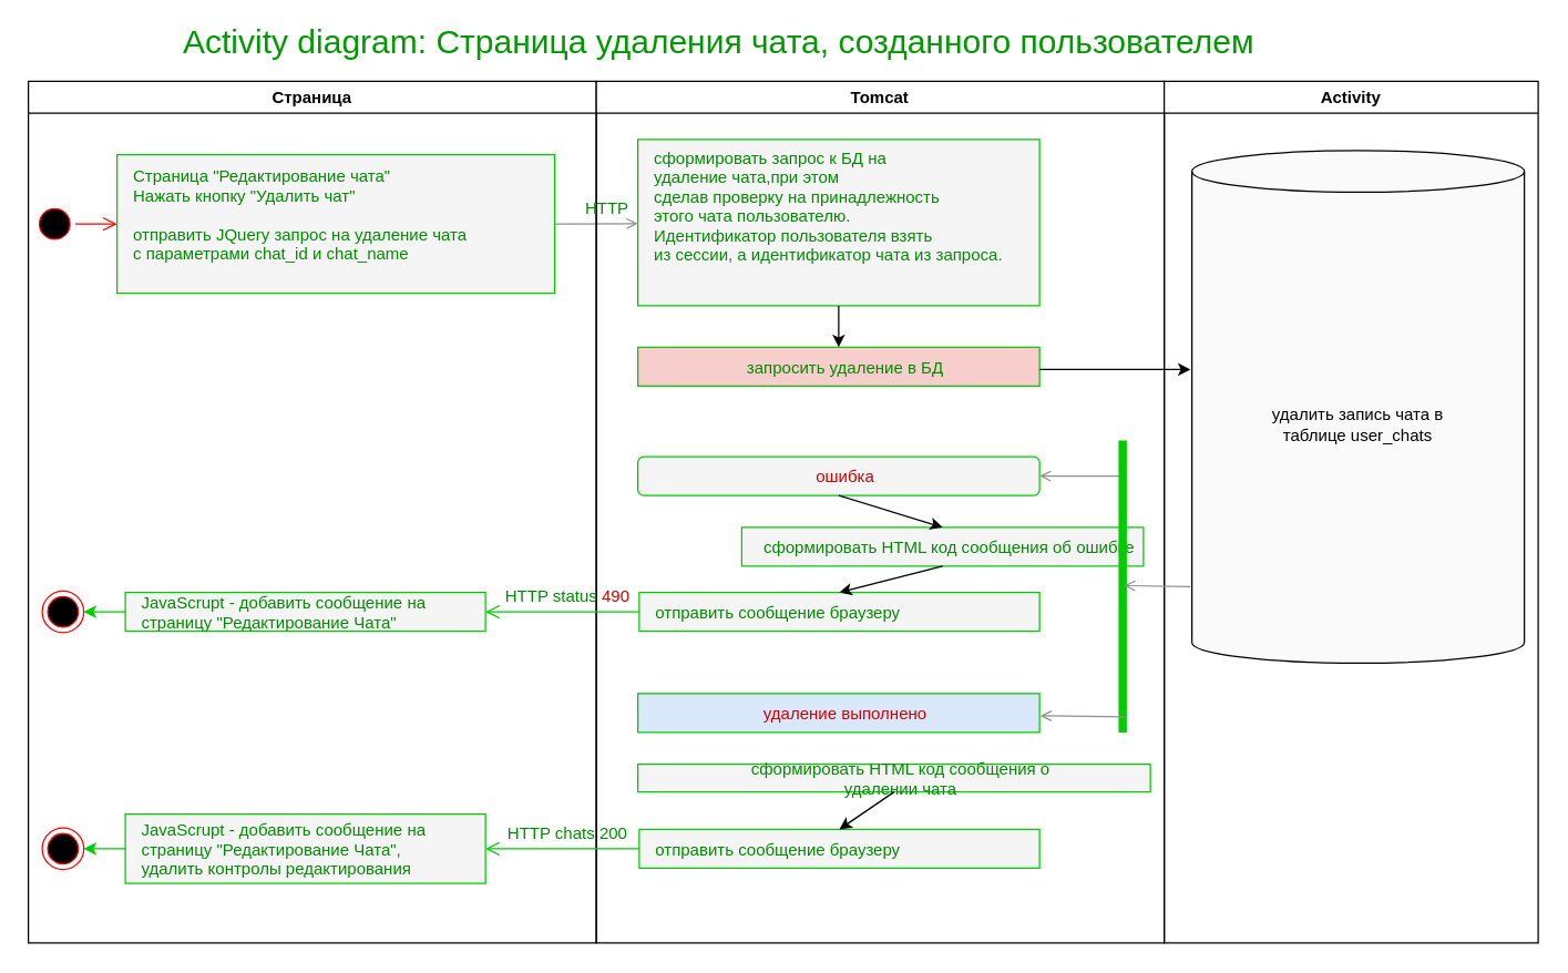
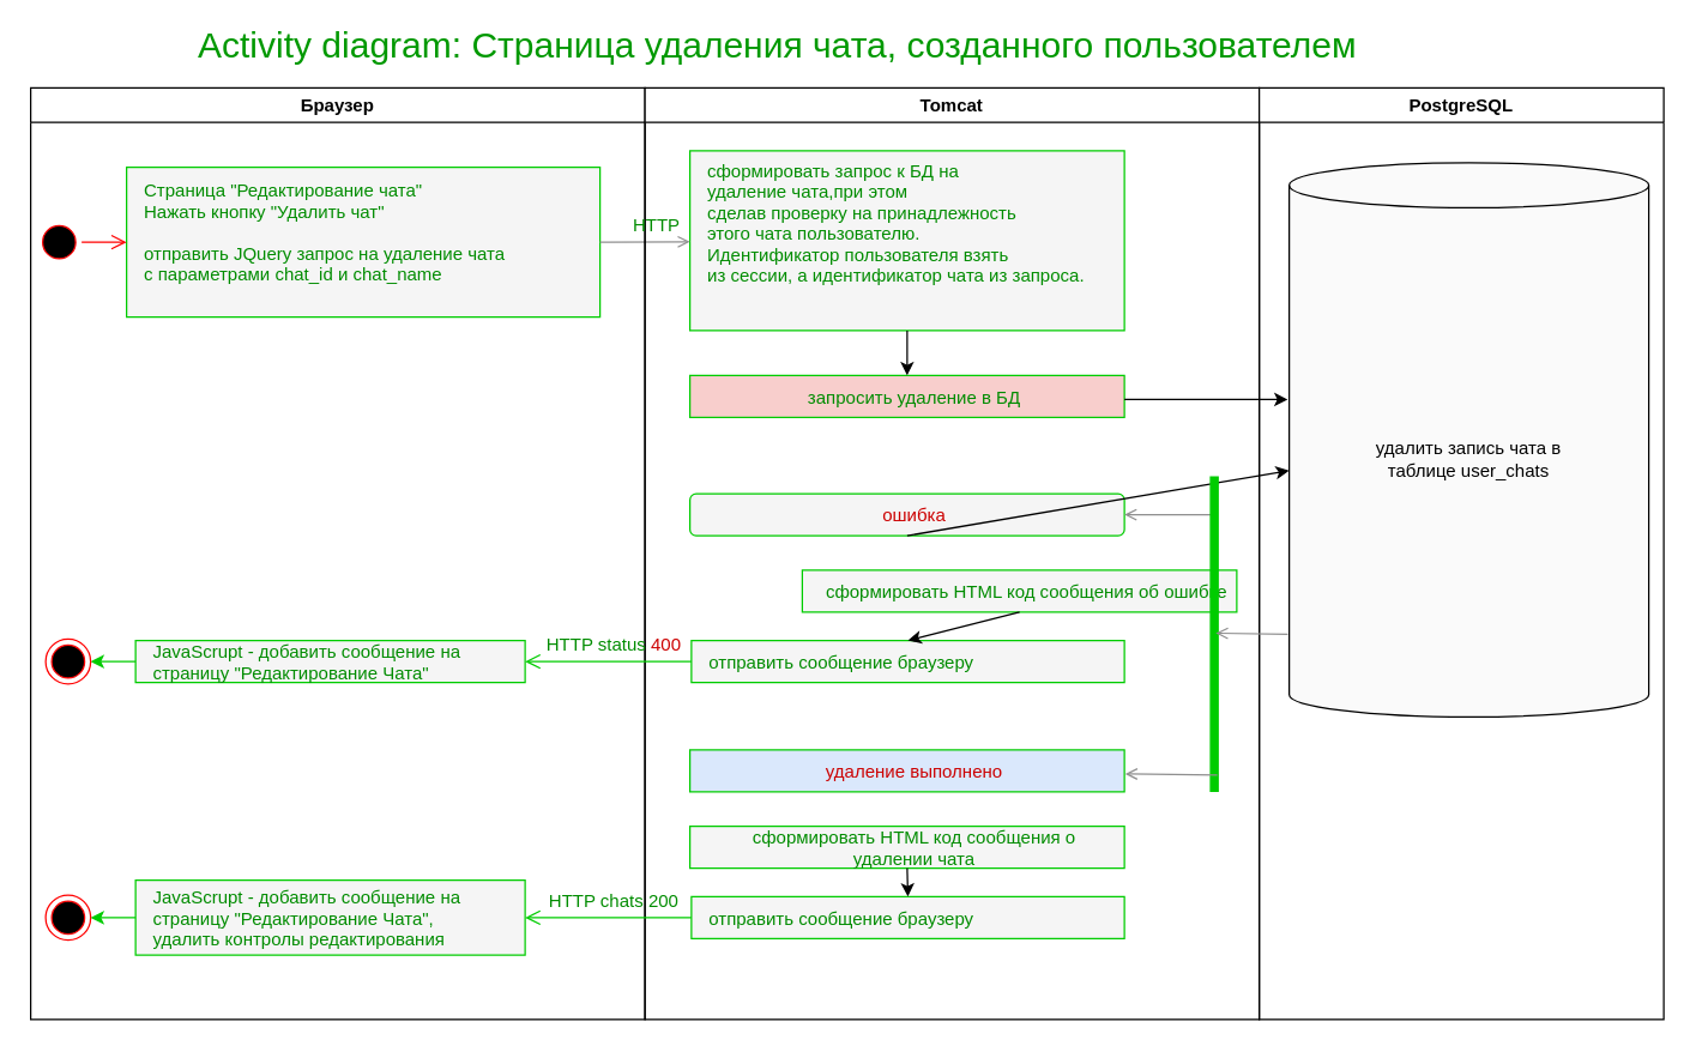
  <mxCell id="0" />
  <mxCell id="1" parent="0" />
  <mxCell id="2" value="сформировать запрос к БД на &#10;удаление чата,при этом &#10;сделав проверку на принадлежность &#10;этого чата пользователю. &#10;Идентификатор пользователя взять &#10;из сессии, а идентификатор чата из запроса. " style="align=left;spacingLeft=10;fillColor=#f5f5f5;strokeColor=#00CC00;fontColor=#008C00;container=0;verticalAlign=top;" vertex="1" parent="1"><mxGeometry x="460" y="100" width="290" height="120" as="geometry" /></mxCell>
  <mxCell id="3" value="Страница &quot;Редактирование чата&quot;&#10;Нажать кнопку &quot;Удалить чат&quot; &#10;&#10;отправить JQuery запрос на удаление чата&#10;с параметрами chat_id и chat_name&#10;" style="align=left;spacingLeft=10;fillColor=#f5f5f5;strokeColor=#00CC00;fontColor=#008C00;container=0;" vertex="1" parent="1"><mxGeometry x="84" y="111" width="316" height="100" as="geometry" /></mxCell>
  <mxCell id="4" value="" style="edgeStyle=elbowEdgeStyle;elbow=horizontal;verticalAlign=bottom;endArrow=open;endSize=8;strokeColor=#FF0000;endFill=1;rounded=0" edge="1" parent="1" source="8" target="3"><mxGeometry x="294" y="162" as="geometry"><mxPoint x="279" y="162" as="targetPoint" /></mxGeometry></mxCell>
  <mxCell id="5" value="" style="endArrow=open;endFill=1;rounded=0;exitX=1;exitY=0.5;exitDx=0;exitDy=0;fontColor=#00CC00;strokeWidth=1;strokeColor=#8F8F8F;" edge="1" parent="1" source="3" target="2"><mxGeometry x="520" y="374" as="geometry"><mxPoint x="490" y="190" as="targetPoint" /></mxGeometry></mxCell>
  <mxCell id="6" value="Activity diagram: Страница удаления чата, созданного пользователем" style="text;html=1;strokeColor=none;fillColor=none;align=left;verticalAlign=middle;whiteSpace=wrap;rounded=0;fontSize=24;fontColor=#009900;" vertex="1" parent="1"><mxGeometry x="130" y="20" width="890" height="20" as="geometry" /></mxCell>
- <mxCell id="7" value="Страница" style="swimlane;whiteSpace=wrap" vertex="1" parent="1"><mxGeometry x="20" y="58" width="410" height="622" as="geometry" /></mxCell>
+ <mxCell id="7" value="Браузер" style="swimlane;whiteSpace=wrap" vertex="1" parent="1"><mxGeometry x="20" y="58" width="410" height="622" as="geometry" /></mxCell>
  <mxCell id="8" value="" style="ellipse;shape=startState;fillColor=#000000;strokeColor=#ff0000;container=0;" vertex="1" parent="7"><mxGeometry x="4" y="88" width="30" height="30" as="geometry" /></mxCell>
  <mxCell id="9" value="Tomcat" style="swimlane;whiteSpace=wrap" vertex="1" parent="1"><mxGeometry x="430" y="58" width="410" height="622" as="geometry" /></mxCell>
  <mxCell id="10" value="запросить удаление в БД" style="align=center;spacingLeft=10;fillColor=#f8cecc;strokeColor=#00CC00;fontColor=#008C00;container=0;" vertex="1" parent="9"><mxGeometry x="30" y="192" width="290" height="28" as="geometry" /></mxCell>
  <mxCell id="11" value="HTTP" style="text;html=1;fillColor=none;align=center;verticalAlign=middle;whiteSpace=wrap;rounded=0;fontColor=#008C00;container=0;" vertex="1" parent="9"><mxGeometry x="-17" y="82" width="50" height="20" as="geometry" /></mxCell>
  <mxCell id="12" value="ошибка" style="align=center;spacingLeft=10;fillColor=#f5f5f5;strokeColor=#00CC00;container=0;fontColor=#CC0000;rounded=1;" vertex="1" parent="9"><mxGeometry x="30" y="271" width="290" height="28" as="geometry" /></mxCell>
  <mxCell id="13" value="сформировать HTML код сообщения об ошибке" style="align=center;spacingLeft=10;fillColor=#f5f5f5;strokeColor=#00CC00;fontColor=#008C00;container=0;" vertex="1" parent="9"><mxGeometry x="105" y="322" width="290" height="28" as="geometry" /></mxCell>
- <mxCell id="14" value="HTTP status &lt;font color=&quot;#cc0000&quot;&gt;490&lt;/font&gt;" style="text;html=1;fillColor=none;align=center;verticalAlign=middle;whiteSpace=wrap;rounded=0;fontColor=#008C00;container=0;" vertex="1" parent="9"><mxGeometry x="-81" y="362" width="121" height="20" as="geometry" /></mxCell>
+ <mxCell id="14" value="HTTP status &lt;font color=&quot;#cc0000&quot;&gt;400&lt;/font&gt;" style="text;html=1;fillColor=none;align=center;verticalAlign=middle;whiteSpace=wrap;rounded=0;fontColor=#008C00;container=0;" vertex="1" parent="9"><mxGeometry x="-81" y="362" width="121" height="20" as="geometry" /></mxCell>
  <mxCell id="15" value="отправить сообщение браузеру" style="align=left;spacingLeft=10;fillColor=#f5f5f5;strokeColor=#00CC00;fontColor=#008C00;container=0;" vertex="1" parent="9"><mxGeometry x="31" y="369" width="289" height="28" as="geometry" /></mxCell>
  <mxCell id="16" value="" style="edgeStyle=elbowEdgeStyle;elbow=horizontal;verticalAlign=bottom;endArrow=open;endSize=8;endFill=1;rounded=0;exitX=0;exitY=0.5;exitDx=0;exitDy=0;strokeColor=#00CC00;entryX=1;entryY=0.5;entryDx=0;entryDy=0;" edge="1" parent="9" source="15" target="17"><mxGeometry x="-330" y="-75" as="geometry"><mxPoint x="-10" y="383" as="targetPoint" /><mxPoint x="-388" y="278" as="sourcePoint" /></mxGeometry></mxCell>
  <mxCell id="17" value="JavaScrupt - добавить сообщение на &#10;страницу &quot;Редактирование Чата&quot;" style="align=left;spacingLeft=10;fillColor=#f5f5f5;strokeColor=#00CC00;fontColor=#008C00;container=0;" vertex="1" parent="9"><mxGeometry x="-340" y="369" width="260" height="28" as="geometry" /></mxCell>
  <mxCell id="18" value="" style="endArrow=classic;html=1;strokeColor=#00CC00;strokeWidth=1;fontSize=24;fontColor=#009900;entryX=1;entryY=0.5;entryDx=0;entryDy=0;exitX=0;exitY=0.5;exitDx=0;exitDy=0;" edge="1" parent="9" source="17" target="19"><mxGeometry width="50" height="50" relative="1" as="geometry"><mxPoint x="160" y="469" as="sourcePoint" /><mxPoint x="210" y="419" as="targetPoint" /></mxGeometry></mxCell>
  <mxCell id="19" value="" style="ellipse;shape=endState;fillColor=#000000;strokeColor=#ff0000;container=0;" vertex="1" parent="9"><mxGeometry x="-400" y="368" width="30" height="30" as="geometry" /></mxCell>
- <mxCell id="20" value="" style="endArrow=classic;html=1;fontColor=#CC0000;entryX=0.5;entryY=0;entryDx=0;entryDy=0;exitX=0.5;exitY=1;exitDx=0;exitDy=0;" edge="1" parent="9" source="12" target="13"><mxGeometry width="50" height="50" relative="1" as="geometry"><mxPoint x="110" y="322" as="sourcePoint" /><mxPoint x="160" y="272" as="targetPoint" /></mxGeometry></mxCell>
+ <mxCell id="20" value="" style="endArrow=classic;html=1;fontColor=#CC0000;exitX=0.5;exitY=1;exitDx=0;exitDy=0;" edge="1" parent="9" source="12" target="23"><mxGeometry width="50" height="50" relative="1" as="geometry"><mxPoint x="110" y="322" as="sourcePoint" /><mxPoint x="160" y="272" as="targetPoint" /></mxGeometry></mxCell>
  <mxCell id="21" value="" style="endArrow=classic;html=1;fontColor=#CC0000;exitX=0.5;exitY=1;exitDx=0;exitDy=0;entryX=0.5;entryY=0;entryDx=0;entryDy=0;" edge="1" parent="9" source="13" target="15"><mxGeometry width="50" height="50" relative="1" as="geometry"><mxPoint x="110" y="322" as="sourcePoint" /><mxPoint x="160" y="272" as="targetPoint" /></mxGeometry></mxCell>
- <mxCell id="22" value="Activity" style="swimlane;whiteSpace=wrap" vertex="1" parent="1"><mxGeometry x="840" y="58" width="270" height="622" as="geometry" /></mxCell>
+ <mxCell id="22" value="PostgreSQL" style="swimlane;whiteSpace=wrap" vertex="1" parent="1"><mxGeometry x="840" y="58" width="270" height="622" as="geometry" /></mxCell>
  <mxCell id="23" value="удалить запись чата в &lt;br&gt;таблице user_chats" style="shape=cylinder3;whiteSpace=wrap;html=1;boundedLbl=1;backgroundOutline=1;size=15;fillColor=#FAFAFA;" vertex="1" parent="22"><mxGeometry x="20" y="50" width="240" height="370" as="geometry" /></mxCell>
  <mxCell id="24" value="" style="endArrow=classic;html=1;exitX=0.5;exitY=1;exitDx=0;exitDy=0;" edge="1" parent="1" source="2" target="10"><mxGeometry width="50" height="50" relative="1" as="geometry"><mxPoint x="610" y="240" as="sourcePoint" /><mxPoint x="610" y="270" as="targetPoint" /></mxGeometry></mxCell>
  <mxCell id="25" value="" style="endArrow=classic;html=1;" edge="1" parent="1"><mxGeometry width="50" height="50" relative="1" as="geometry"><mxPoint x="750" y="266" as="sourcePoint" /><mxPoint x="859" y="266" as="targetPoint" /></mxGeometry></mxCell>
  <mxCell id="26" value="" style="endArrow=open;endFill=1;rounded=0;fontColor=#00CC00;strokeWidth=1;exitX=0.122;exitY=0.434;exitDx=0;exitDy=0;exitPerimeter=0;entryX=1;entryY=0.5;entryDx=0;entryDy=0;strokeColor=#8F8F8F;" edge="1" parent="1" source="27" target="12"><mxGeometry x="362" y="159" as="geometry"><mxPoint x="750.5" y="290" as="targetPoint" /><mxPoint x="860" y="290.25" as="sourcePoint" /></mxGeometry></mxCell>
  <mxCell id="27" value="" style="shape=line;strokeWidth=6;rotation=90;strokeColor=#00CC00;" vertex="1" parent="1"><mxGeometry x="704.69" y="415.19" width="210.63" height="15" as="geometry" /></mxCell>
  <mxCell id="28" value="" style="endArrow=open;endFill=1;rounded=0;fontColor=#00CC00;strokeWidth=1;exitX=-0.004;exitY=0.851;exitDx=0;exitDy=0;strokeColor=#8F8F8F;entryX=0.497;entryY=0.434;entryDx=0;entryDy=0;entryPerimeter=0;exitPerimeter=0;" edge="1" parent="1" source="23" target="27"><mxGeometry x="372" y="169" as="geometry"><mxPoint x="880" y="370" as="targetPoint" /><mxPoint x="945" y="370" as="sourcePoint" /></mxGeometry></mxCell>
  <mxCell id="29" value="" style="endArrow=open;endFill=1;rounded=0;fontColor=#00CC00;strokeWidth=1;exitX=0.947;exitY=0.367;exitDx=0;exitDy=0;exitPerimeter=0;entryX=1;entryY=0.5;entryDx=0;entryDy=0;strokeColor=#8F8F8F;" edge="1" parent="1" source="27"><mxGeometry x="362" y="314" as="geometry"><mxPoint x="750.5" y="516" as="targetPoint" /><mxPoint x="811.005" y="444.025" as="sourcePoint" /></mxGeometry></mxCell>
  <mxCell id="30" value="удаление выполнено" style="align=center;spacingLeft=10;fillColor=#dae8fc;strokeColor=#00CC00;container=0;fontColor=#CC0000;" vertex="1" parent="1"><mxGeometry x="460" y="500" width="290" height="28" as="geometry" /></mxCell>
- <mxCell id="31" value="сформировать HTML код сообщения о &#10;удалении чата" style="align=center;spacingLeft=10;fillColor=#f5f5f5;strokeColor=#00CC00;fontColor=#008C00;container=0;" vertex="1" parent="1"><mxGeometry x="460" y="551" width="370" height="20" as="geometry" /></mxCell>
+ <mxCell id="31" value="сформировать HTML код сообщения о &#10;удалении чата" style="align=center;spacingLeft=10;fillColor=#f5f5f5;strokeColor=#00CC00;fontColor=#008C00;container=0;" vertex="1" parent="1"><mxGeometry x="460" y="551" width="290" height="28" as="geometry" /></mxCell>
  <mxCell id="32" value="HTTP chats 200" style="text;html=1;fillColor=none;align=center;verticalAlign=middle;whiteSpace=wrap;rounded=0;fontColor=#008C00;container=0;" vertex="1" parent="1"><mxGeometry x="349" y="591" width="121" height="20" as="geometry" /></mxCell>
  <mxCell id="33" value="отправить сообщение браузеру" style="align=left;spacingLeft=10;fillColor=#f5f5f5;strokeColor=#00CC00;fontColor=#008C00;container=0;" vertex="1" parent="1"><mxGeometry x="461" y="598" width="289" height="28" as="geometry" /></mxCell>
  <mxCell id="34" value="" style="edgeStyle=elbowEdgeStyle;elbow=horizontal;verticalAlign=bottom;endArrow=open;endSize=8;endFill=1;rounded=0;exitX=0;exitY=0.5;exitDx=0;exitDy=0;strokeColor=#00CC00;entryX=1;entryY=0.5;entryDx=0;entryDy=0;" edge="1" parent="1" source="33" target="35"><mxGeometry x="-330" y="96" as="geometry"><mxPoint x="-40" y="484" as="targetPoint" /><mxPoint x="-418" y="379" as="sourcePoint" /></mxGeometry></mxCell>
  <mxCell id="35" value="JavaScrupt - добавить сообщение на &#10;страницу &quot;Редактирование Чата&quot;, &#10;удалить контролы редактирования " style="align=left;spacingLeft=10;fillColor=#f5f5f5;strokeColor=#00CC00;fontColor=#008C00;container=0;" vertex="1" parent="1"><mxGeometry x="90" y="587" width="260" height="50" as="geometry" /></mxCell>
  <mxCell id="36" value="" style="endArrow=classic;html=1;strokeColor=#00CC00;strokeWidth=1;fontSize=24;fontColor=#009900;entryX=1;entryY=0.5;entryDx=0;entryDy=0;exitX=0;exitY=0.5;exitDx=0;exitDy=0;" edge="1" parent="1" source="35" target="37"><mxGeometry width="50" height="50" relative="1" as="geometry"><mxPoint x="130" y="570" as="sourcePoint" /><mxPoint x="180" y="520" as="targetPoint" /></mxGeometry></mxCell>
  <mxCell id="37" value="" style="ellipse;shape=endState;fillColor=#000000;strokeColor=#ff0000;container=0;" vertex="1" parent="1"><mxGeometry x="30" y="597" width="30" height="30" as="geometry" /></mxCell>
  <mxCell id="38" value="" style="endArrow=classic;html=1;fontColor=#CC0000;exitX=0.5;exitY=1;exitDx=0;exitDy=0;entryX=0.5;entryY=0;entryDx=0;entryDy=0;" edge="1" parent="1" source="31" target="33"><mxGeometry width="50" height="50" relative="1" as="geometry"><mxPoint x="80" y="423" as="sourcePoint" /><mxPoint x="130" y="373" as="targetPoint" /></mxGeometry></mxCell>
